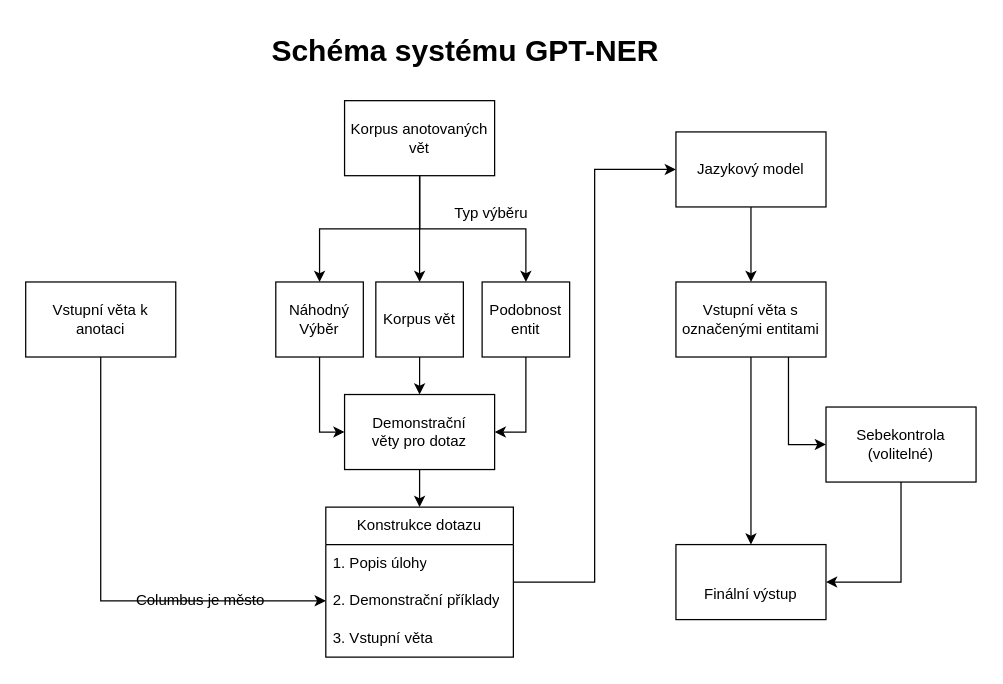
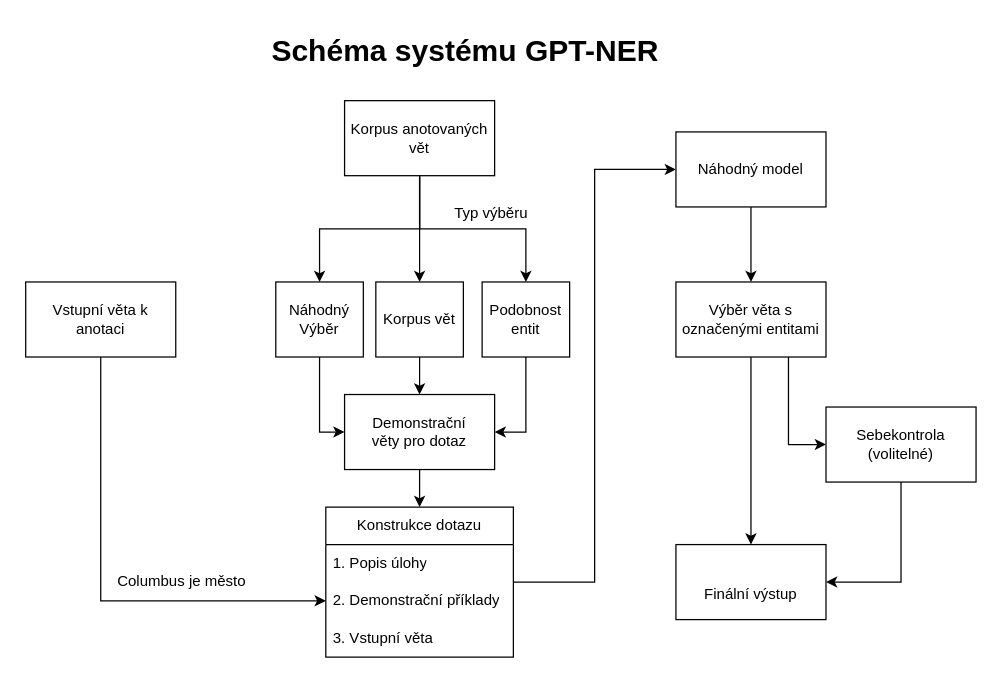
  <mxCell id="0" />
  <mxCell id="1" parent="0" />
  <mxCell id="2" value="" style="group;direction=east;" vertex="1" connectable="0" parent="1"><mxGeometry x="270" y="80" width="130" height="60" as="geometry" /></mxCell>
  <mxCell id="3" value="" style="rounded=0;whiteSpace=wrap;html=1;movable=1;resizable=1;rotatable=1;deletable=1;editable=1;locked=0;connectable=1;direction=east;" vertex="1" parent="2"><mxGeometry x="5" width="120" height="60" as="geometry" /></mxCell>
  <mxCell id="4" value="Korpus anotovaných vět" style="text;html=1;align=center;verticalAlign=middle;whiteSpace=wrap;rounded=0;movable=1;resizable=1;rotatable=1;deletable=1;editable=1;locked=0;connectable=1;direction=east;" vertex="1" parent="2"><mxGeometry y="5" width="130" height="50" as="geometry" /></mxCell>
  <mxCell id="5" value="" style="group" vertex="1" connectable="0" parent="1"><mxGeometry x="20" y="225" width="120" height="60" as="geometry" /></mxCell>
  <mxCell id="6" value="" style="rounded=0;whiteSpace=wrap;html=1;" vertex="1" parent="5"><mxGeometry width="120" height="60" as="geometry" /></mxCell>
  <mxCell id="7" value="Vstupní věta k anotaci" style="text;html=1;align=center;verticalAlign=middle;whiteSpace=wrap;rounded=0;" vertex="1" parent="5"><mxGeometry x="5" y="15" width="110" height="30" as="geometry" /></mxCell>
  <mxCell id="8" value="" style="group;direction=east;" vertex="1" connectable="0" parent="1"><mxGeometry x="220" y="225" width="70" height="60" as="geometry" /></mxCell>
  <mxCell id="9" value="" style="rounded=0;whiteSpace=wrap;html=1;direction=east;" vertex="1" parent="8"><mxGeometry width="70" height="60" as="geometry" /></mxCell>
  <mxCell id="10" value="Náhodný Výběr" style="text;html=1;align=center;verticalAlign=middle;whiteSpace=wrap;rounded=0;direction=east;" vertex="1" parent="8"><mxGeometry x="5" y="15" width="60" height="30" as="geometry" /></mxCell>
  <mxCell id="11" value="" style="group;direction=east;" vertex="1" connectable="0" parent="1"><mxGeometry x="300" y="225" width="70" height="60" as="geometry" /></mxCell>
  <mxCell id="12" value="" style="rounded=0;whiteSpace=wrap;html=1;direction=east;" vertex="1" parent="11"><mxGeometry width="70" height="60" as="geometry" /></mxCell>
  <mxCell id="13" value="Korpus vět" style="text;html=1;align=center;verticalAlign=middle;whiteSpace=wrap;rounded=0;direction=east;" vertex="1" parent="11"><mxGeometry x="5" y="15" width="60" height="30" as="geometry" /></mxCell>
  <mxCell id="14" value="" style="group;direction=east;" vertex="1" connectable="0" parent="1"><mxGeometry x="385" y="225" width="70" height="60" as="geometry" /></mxCell>
  <mxCell id="15" value="" style="rounded=0;whiteSpace=wrap;html=1;direction=east;" vertex="1" parent="14"><mxGeometry width="70" height="60" as="geometry" /></mxCell>
  <mxCell id="16" value="Podobnost entit" style="text;html=1;align=center;verticalAlign=middle;whiteSpace=wrap;rounded=0;direction=east;" vertex="1" parent="14"><mxGeometry x="5" y="15" width="60" height="30" as="geometry" /></mxCell>
  <mxCell id="17" value="" style="group;direction=east;" vertex="1" connectable="0" parent="1"><mxGeometry x="275" y="315" width="120" height="60" as="geometry" /></mxCell>
  <mxCell id="18" value="" style="rounded=0;whiteSpace=wrap;html=1;direction=east;" vertex="1" parent="17"><mxGeometry width="120" height="60" as="geometry" /></mxCell>
  <mxCell id="19" value="Demonstrační věty pro dotaz" style="text;html=1;align=center;verticalAlign=middle;whiteSpace=wrap;rounded=0;direction=east;" vertex="1" parent="17"><mxGeometry x="15" y="15" width="90" height="30" as="geometry" /></mxCell>
  <mxCell id="20" style="edgeStyle=orthogonalEdgeStyle;rounded=0;orthogonalLoop=1;jettySize=auto;html=1;entryX=0.5;entryY=0;entryDx=0;entryDy=0;" edge="1" parent="1" source="3" target="9"><mxGeometry relative="1" as="geometry" /></mxCell>
  <mxCell id="21" style="edgeStyle=orthogonalEdgeStyle;rounded=0;orthogonalLoop=1;jettySize=auto;html=1;exitX=0.5;exitY=1;exitDx=0;exitDy=0;entryX=0.5;entryY=0;entryDx=0;entryDy=0;" edge="1" parent="1" source="3" target="12"><mxGeometry relative="1" as="geometry" /></mxCell>
  <mxCell id="22" style="edgeStyle=orthogonalEdgeStyle;rounded=0;orthogonalLoop=1;jettySize=auto;html=1;exitX=0.5;exitY=1;exitDx=0;exitDy=0;entryX=0.5;entryY=0;entryDx=0;entryDy=0;" edge="1" parent="1" source="3" target="15"><mxGeometry relative="1" as="geometry" /></mxCell>
  <mxCell id="23" style="edgeStyle=orthogonalEdgeStyle;rounded=0;orthogonalLoop=1;jettySize=auto;html=1;exitX=0.5;exitY=1;exitDx=0;exitDy=0;entryX=0;entryY=0.5;entryDx=0;entryDy=0;" edge="1" parent="1" source="9" target="18"><mxGeometry relative="1" as="geometry" /></mxCell>
  <mxCell id="24" style="edgeStyle=orthogonalEdgeStyle;rounded=0;orthogonalLoop=1;jettySize=auto;html=1;exitX=0.5;exitY=1;exitDx=0;exitDy=0;entryX=0.5;entryY=0;entryDx=0;entryDy=0;" edge="1" parent="1" source="12" target="18"><mxGeometry relative="1" as="geometry" /></mxCell>
  <mxCell id="25" style="edgeStyle=orthogonalEdgeStyle;rounded=0;orthogonalLoop=1;jettySize=auto;html=1;exitX=0.5;exitY=1;exitDx=0;exitDy=0;entryX=1;entryY=0.5;entryDx=0;entryDy=0;" edge="1" parent="1" source="15" target="18"><mxGeometry relative="1" as="geometry" /></mxCell>
  <mxCell id="26" value="Typ výběru" style="text;html=1;align=center;verticalAlign=middle;whiteSpace=wrap;rounded=0;" vertex="1" parent="1"><mxGeometry x="345" y="155" width="95" height="30" as="geometry" /></mxCell>
  <mxCell id="27" style="edgeStyle=orthogonalEdgeStyle;rounded=0;orthogonalLoop=1;jettySize=auto;html=1;entryX=0;entryY=0.5;entryDx=0;entryDy=0;" edge="1" parent="1" source="28" target="48"><mxGeometry relative="1" as="geometry" /></mxCell>
  <mxCell id="28" value="Konstrukce dotazu" style="swimlane;fontStyle=0;childLayout=stackLayout;horizontal=1;startSize=30;horizontalStack=0;resizeParent=1;resizeParentMax=0;resizeLast=0;collapsible=1;marginBottom=0;whiteSpace=wrap;html=1;" vertex="1" parent="1"><mxGeometry x="260" y="405" width="150" height="120" as="geometry" /></mxCell>
  <mxCell id="29" value="1. Popis úlohy" style="text;strokeColor=none;fillColor=none;align=left;verticalAlign=middle;spacingLeft=4;spacingRight=4;overflow=hidden;points=[[0,0.5],[1,0.5]];portConstraint=eastwest;rotatable=0;whiteSpace=wrap;html=1;" vertex="1" parent="28"><mxGeometry y="30" width="150" height="30" as="geometry" /></mxCell>
  <mxCell id="30" value="2. Demonstrační příklady" style="text;strokeColor=none;fillColor=none;align=left;verticalAlign=middle;spacingLeft=4;spacingRight=4;overflow=hidden;points=[[0,0.5],[1,0.5]];portConstraint=eastwest;rotatable=0;whiteSpace=wrap;html=1;" vertex="1" parent="28"><mxGeometry y="60" width="150" height="30" as="geometry" /></mxCell>
  <mxCell id="31" value="3. Vstupní věta" style="text;strokeColor=none;fillColor=none;align=left;verticalAlign=middle;spacingLeft=4;spacingRight=4;overflow=hidden;points=[[0,0.5],[1,0.5]];portConstraint=eastwest;rotatable=0;whiteSpace=wrap;html=1;" vertex="1" parent="28"><mxGeometry y="90" width="150" height="30" as="geometry" /></mxCell>
  <mxCell id="32" style="edgeStyle=orthogonalEdgeStyle;rounded=0;orthogonalLoop=1;jettySize=auto;html=1;entryX=0.5;entryY=0;entryDx=0;entryDy=0;" edge="1" parent="1" source="18" target="28"><mxGeometry relative="1" as="geometry" /></mxCell>
  <mxCell id="33" style="edgeStyle=orthogonalEdgeStyle;rounded=0;orthogonalLoop=1;jettySize=auto;html=1;exitX=0.5;exitY=1;exitDx=0;exitDy=0;entryX=0;entryY=0.5;entryDx=0;entryDy=0;" edge="1" parent="1" source="6" target="30"><mxGeometry relative="1" as="geometry" /></mxCell>
  <mxCell id="34" style="edgeStyle=orthogonalEdgeStyle;rounded=0;orthogonalLoop=1;jettySize=auto;html=1;entryX=0.5;entryY=0;entryDx=0;entryDy=0;" edge="1" parent="1" source="48" target="45"><mxGeometry relative="1" as="geometry" /></mxCell>
  <mxCell id="35" style="edgeStyle=orthogonalEdgeStyle;rounded=0;orthogonalLoop=1;jettySize=auto;html=1;entryX=0.5;entryY=0;entryDx=0;entryDy=0;" edge="1" parent="1" source="45" target="42"><mxGeometry relative="1" as="geometry" /></mxCell>
  <mxCell id="36" style="edgeStyle=orthogonalEdgeStyle;rounded=0;orthogonalLoop=1;jettySize=auto;html=1;exitX=0.75;exitY=1;exitDx=0;exitDy=0;entryX=0;entryY=0.5;entryDx=0;entryDy=0;" edge="1" parent="1" source="45" target="39"><mxGeometry relative="1" as="geometry" /></mxCell>
  <mxCell id="37" style="edgeStyle=orthogonalEdgeStyle;rounded=0;orthogonalLoop=1;jettySize=auto;html=1;entryX=1;entryY=0.5;entryDx=0;entryDy=0;" edge="1" parent="1" source="39" target="42"><mxGeometry relative="1" as="geometry" /></mxCell>
  <mxCell id="38" value="" style="group" vertex="1" connectable="0" parent="1"><mxGeometry x="660" y="325" width="120" height="60" as="geometry" /></mxCell>
  <mxCell id="39" value="" style="rounded=0;whiteSpace=wrap;html=1;" vertex="1" parent="38"><mxGeometry width="120" height="60" as="geometry" /></mxCell>
  <mxCell id="40" value="Sebekontrola (volitelné)" style="text;html=1;align=center;verticalAlign=middle;whiteSpace=wrap;rounded=0;" vertex="1" parent="38"><mxGeometry x="30" y="15" width="60" height="30" as="geometry" /></mxCell>
  <mxCell id="41" value="" style="group" vertex="1" connectable="0" parent="1"><mxGeometry x="540" y="435" width="120" height="60" as="geometry" /></mxCell>
  <mxCell id="42" value="" style="rounded=0;whiteSpace=wrap;html=1;" vertex="1" parent="41"><mxGeometry width="120" height="60" as="geometry" /></mxCell>
  <mxCell id="43" value="Finální výstup" style="text;html=1;align=center;verticalAlign=middle;whiteSpace=wrap;rounded=0;" vertex="1" parent="41"><mxGeometry x="10" y="25" width="100" height="30" as="geometry" /></mxCell>
  <mxCell id="44" value="" style="group" vertex="1" connectable="0" parent="1"><mxGeometry x="535" y="225" width="130" height="60" as="geometry" /></mxCell>
  <mxCell id="45" value="" style="rounded=0;whiteSpace=wrap;html=1;" vertex="1" parent="44"><mxGeometry x="5" width="120" height="60" as="geometry" /></mxCell>
- <mxCell id="46" value="Vstupní věta s označenými entitami" style="text;html=1;align=center;verticalAlign=middle;whiteSpace=wrap;rounded=0;" vertex="1" parent="44"><mxGeometry y="15" width="130" height="30" as="geometry" /></mxCell>
+ <mxCell id="46" value="Výběr věta s označenými entitami" style="text;html=1;align=center;verticalAlign=middle;whiteSpace=wrap;rounded=0;" vertex="1" parent="44"><mxGeometry y="15" width="130" height="30" as="geometry" /></mxCell>
  <mxCell id="47" value="" style="group" vertex="1" connectable="0" parent="1"><mxGeometry x="535" y="105" width="130" height="60" as="geometry" /></mxCell>
  <mxCell id="48" value="" style="rounded=0;whiteSpace=wrap;html=1;" vertex="1" parent="47"><mxGeometry x="5" width="120" height="60" as="geometry" /></mxCell>
- <mxCell id="49" value="Jazykový model" style="text;html=1;align=center;verticalAlign=middle;whiteSpace=wrap;rounded=0;" vertex="1" parent="47"><mxGeometry y="15" width="130" height="30" as="geometry" /></mxCell>
+ <mxCell id="49" value="Náhodný model" style="text;html=1;align=center;verticalAlign=middle;whiteSpace=wrap;rounded=0;" vertex="1" parent="47"><mxGeometry y="15" width="130" height="30" as="geometry" /></mxCell>
  <mxCell id="50" value="&lt;h1 style=&quot;margin-top: 0px;&quot;&gt;Schéma systému GPT-NER&lt;/h1&gt;" style="text;html=1;whiteSpace=wrap;overflow=hidden;rounded=0;" vertex="1" parent="1"><mxGeometry x="215" y="20" width="340" height="120" as="geometry" /></mxCell>
- <mxCell id="51" value="Columbus je město" style="text;html=1;align=center;verticalAlign=middle;whiteSpace=wrap;rounded=0;" vertex="1" parent="1"><mxGeometry x="90" y="465" width="140" height="30" as="geometry" /></mxCell>
+ <mxCell id="51" value="Columbus je město" style="text;html=1;align=center;verticalAlign=middle;whiteSpace=wrap;rounded=0;" vertex="1" parent="1"><mxGeometry x="75" y="450" width="140" height="30" as="geometry" /></mxCell>
